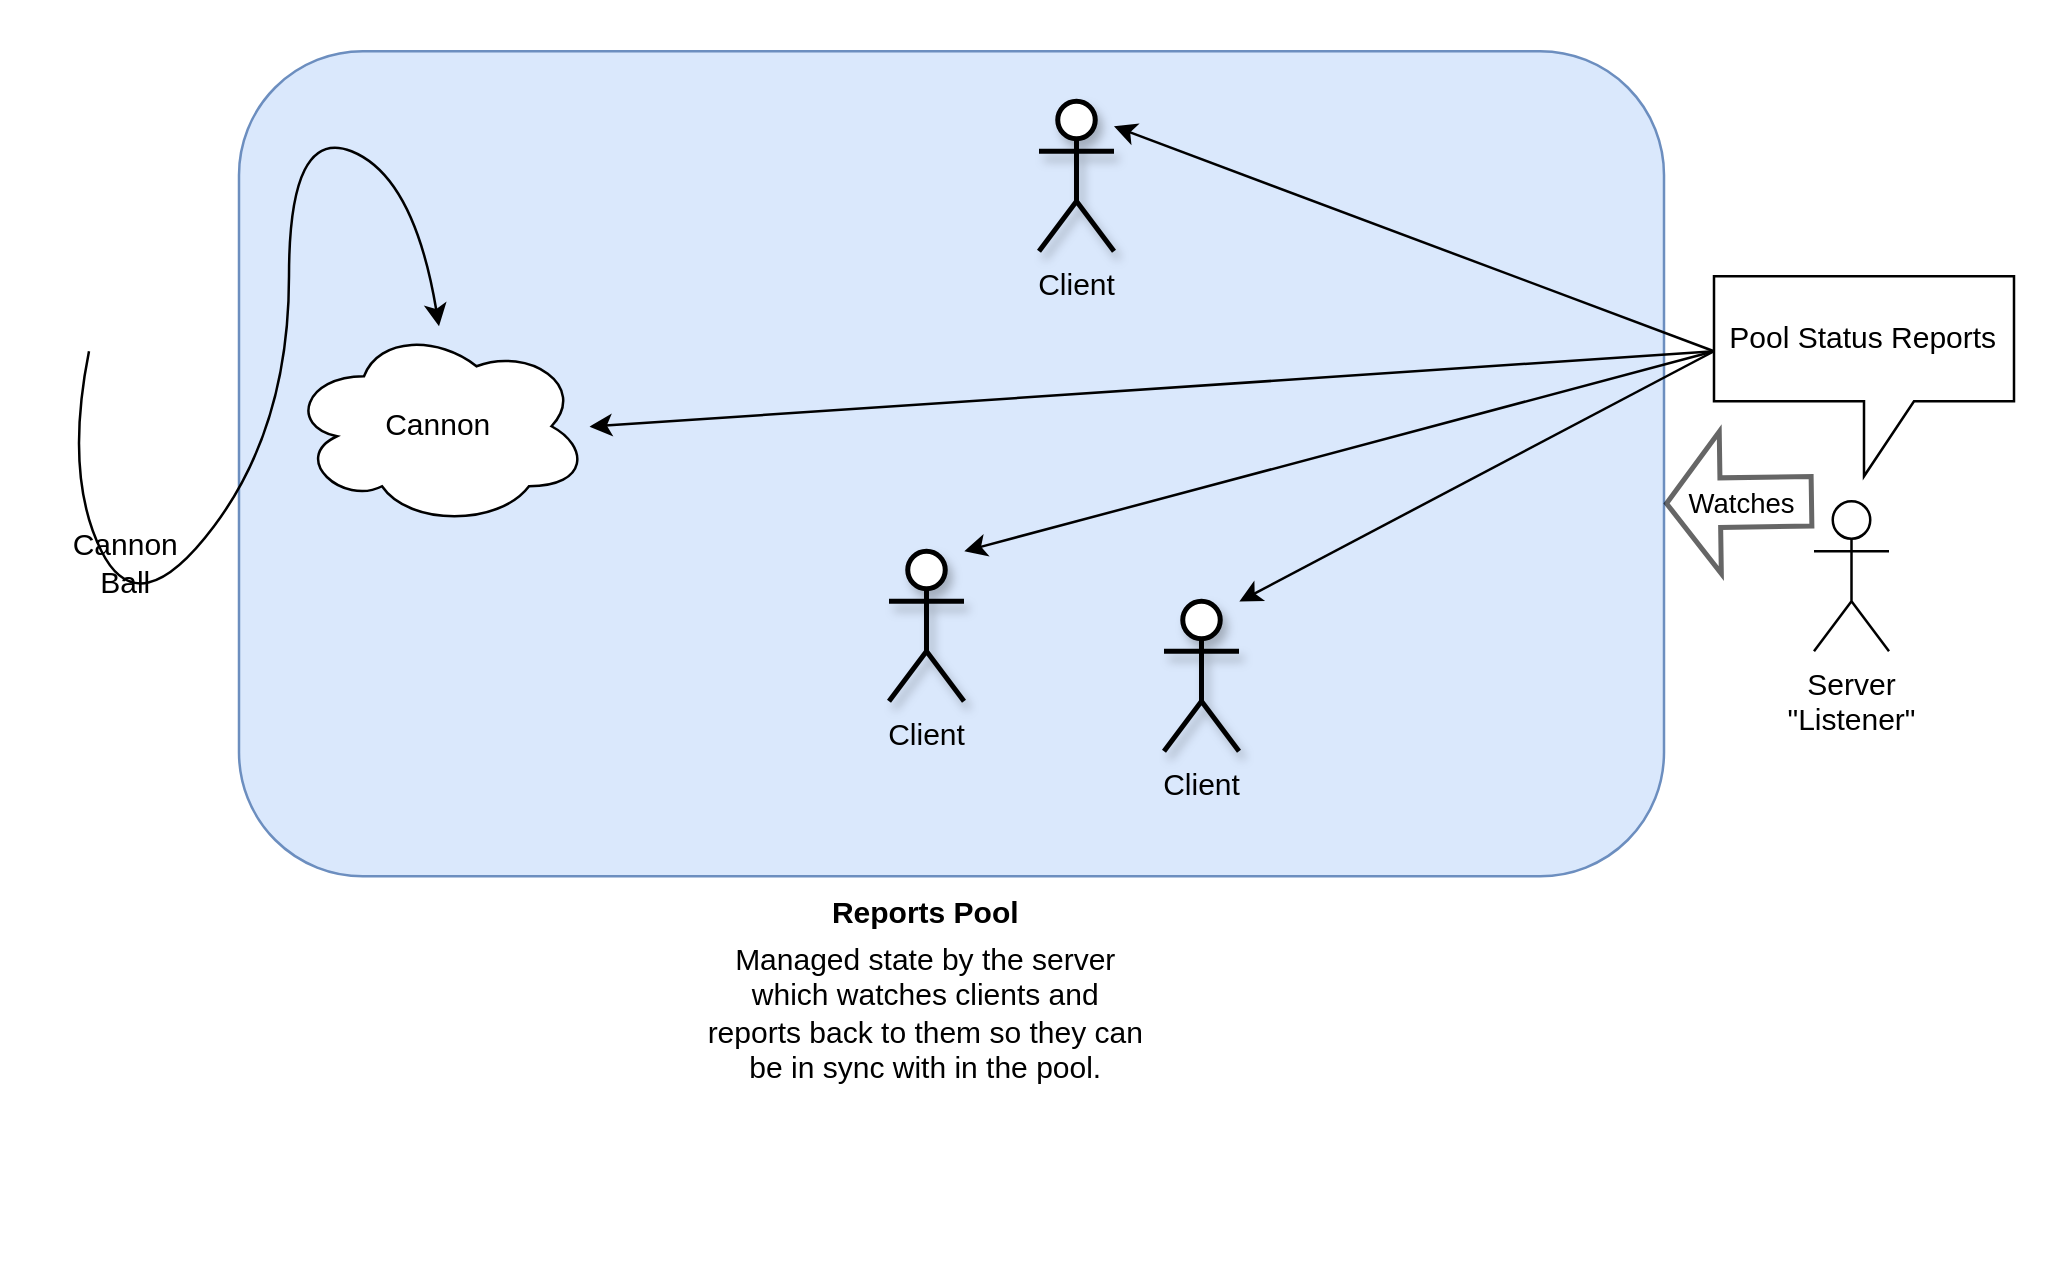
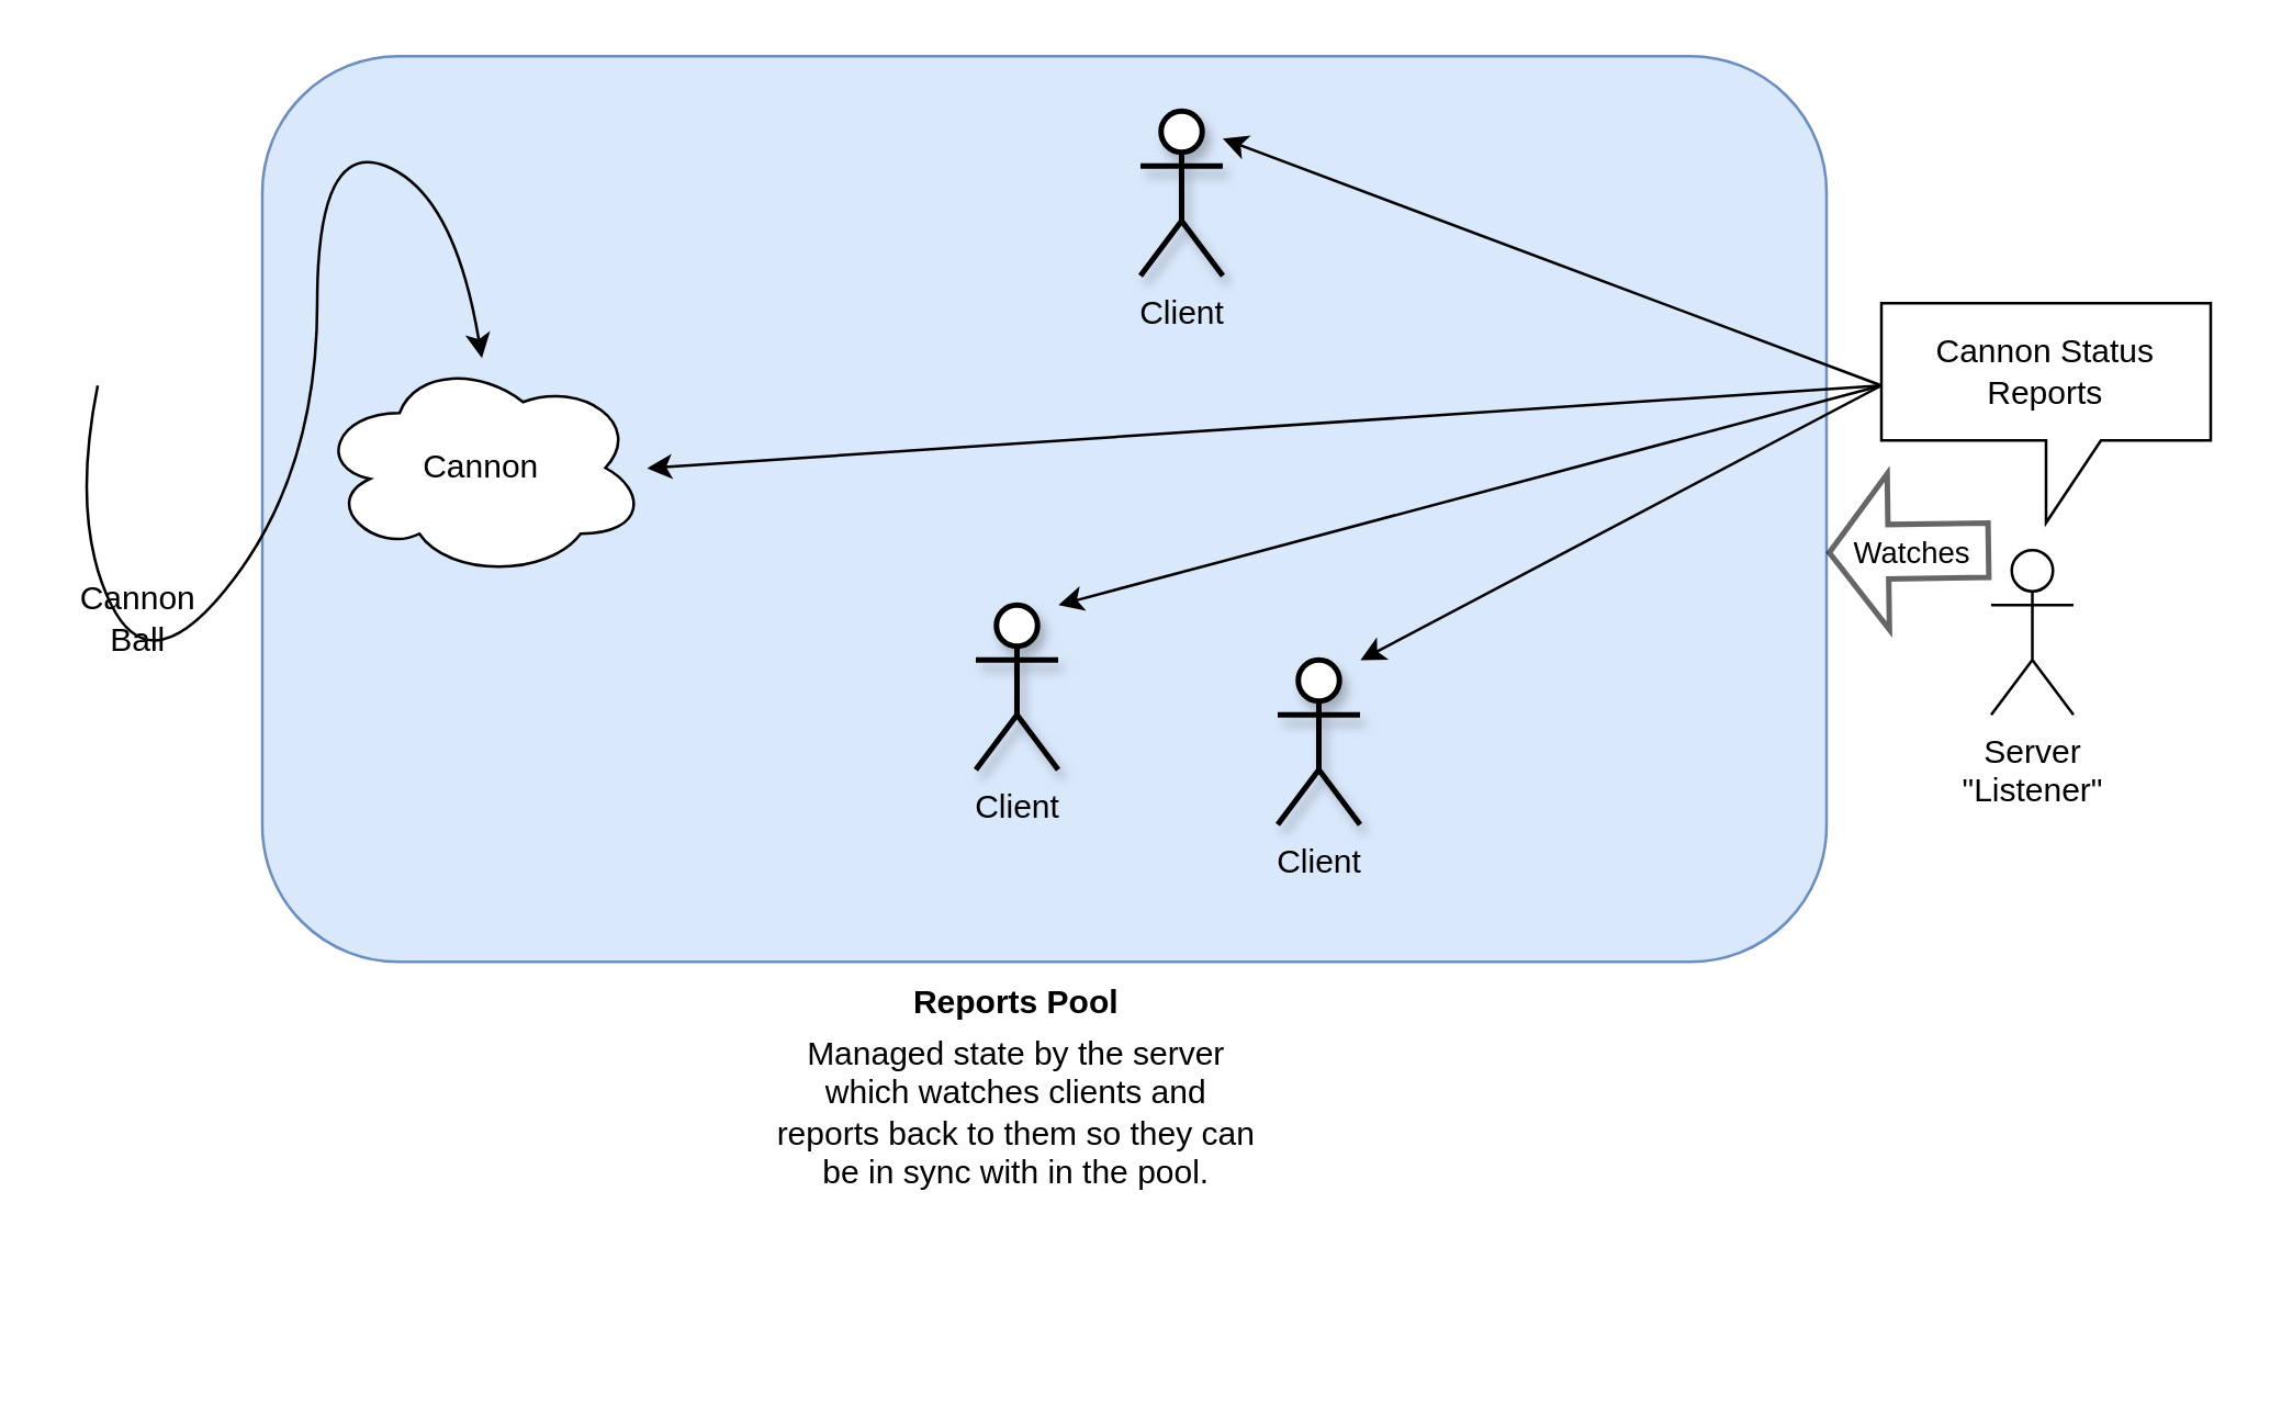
  <mxCell id="0" />
  <mxCell id="1" parent="0" />
  <mxCell id="2" value="" style="rounded=1;whiteSpace=wrap;html=1;fillColor=#dae8fc;strokeColor=#6c8ebf;" vertex="1" parent="1"><mxGeometry x="95" y="20" width="570" height="330" as="geometry" /></mxCell>
  <mxCell id="3" value="Server&lt;br&gt;&quot;Listener&quot;" style="shape=umlActor;verticalLabelPosition=bottom;verticalAlign=top;html=1;outlineConnect=0;" vertex="1" parent="1"><mxGeometry x="725" y="200" width="30" height="60" as="geometry" /></mxCell>
  <mxCell id="4" value="Client" style="shape=umlActor;verticalLabelPosition=bottom;verticalAlign=top;html=1;outlineConnect=0;strokeWidth=2;perimeterSpacing=2;shadow=1;movable=1;resizable=1;rotatable=1;deletable=1;editable=1;locked=0;connectable=1;points=[[0,0.333,0,0,0],[0.25,0.1,0,0,0],[0.5,0,0,0,0],[0.5,0.5,0,0,0],[0.75,0.1,0,0,0],[1,0.333,0,0,0]];" vertex="1" parent="1"><mxGeometry x="415" y="40" width="30" height="60" as="geometry" /></mxCell>
  <mxCell id="5" value="Client" style="shape=umlActor;verticalLabelPosition=bottom;verticalAlign=top;html=1;outlineConnect=0;strokeWidth=2;perimeterSpacing=2;shadow=1;movable=1;resizable=1;rotatable=1;deletable=1;editable=1;locked=0;connectable=1;points=[[0,0.333,0,0,0],[0.25,0.1,0,0,0],[0.5,0,0,0,0],[0.5,0.5,0,0,0],[0.75,0.1,0,0,0],[1,0.333,0,0,0]];" vertex="1" parent="1"><mxGeometry x="355" y="220" width="30" height="60" as="geometry" /></mxCell>
  <mxCell id="6" value="Client" style="shape=umlActor;verticalLabelPosition=bottom;verticalAlign=top;html=1;outlineConnect=0;strokeWidth=2;perimeterSpacing=2;shadow=1;movable=1;resizable=1;rotatable=1;deletable=1;editable=1;locked=0;connectable=1;points=[[0,0.333,0,0,0],[0.25,0.1,0,0,0],[0.5,0,0,0,0],[0.5,0.5,0,0,0],[0.75,0.1,0,0,0],[1,0.333,0,0,0]];" vertex="1" parent="1"><mxGeometry x="465" y="240" width="30" height="60" as="geometry" /></mxCell>
  <mxCell id="7" value="" style="endArrow=none;startArrow=classic;html=1;rounded=0;exitX=0.509;exitY=0.606;exitDx=0;exitDy=0;exitPerimeter=0;strokeColor=default;align=center;verticalAlign=middle;fontFamily=Helvetica;fontSize=11;fontColor=default;labelBackgroundColor=default;endFill=0;" edge="1" parent="1" source="2"><mxGeometry width="50" height="50" relative="1" as="geometry"><mxPoint x="555" y="110" as="sourcePoint" /><mxPoint x="685" y="140" as="targetPoint" /></mxGeometry></mxCell>
  <mxCell id="8" value="" style="endArrow=none;startArrow=classic;html=1;rounded=0;exitX=0.702;exitY=0.667;exitDx=0;exitDy=0;exitPerimeter=0;endFill=0;" edge="1" parent="1" source="2"><mxGeometry width="50" height="50" relative="1" as="geometry"><mxPoint x="485" y="190" as="sourcePoint" /><mxPoint x="685" y="140" as="targetPoint" /></mxGeometry></mxCell>
  <mxCell id="9" value="" style="endArrow=none;startArrow=classic;html=1;rounded=0;exitX=0.246;exitY=0.455;exitDx=0;exitDy=0;exitPerimeter=0;strokeColor=default;align=center;verticalAlign=middle;fontFamily=Helvetica;fontSize=11;fontColor=default;labelBackgroundColor=default;endFill=0;" edge="1" parent="1" source="2"><mxGeometry width="50" height="50" relative="1" as="geometry"><mxPoint x="395" y="210" as="sourcePoint" /><mxPoint x="685" y="140" as="targetPoint" /></mxGeometry></mxCell>
  <mxCell id="10" value="" style="endArrow=none;startArrow=classic;html=1;rounded=0;exitX=0.614;exitY=0.091;exitDx=0;exitDy=0;exitPerimeter=0;strokeColor=default;align=center;verticalAlign=middle;fontFamily=Helvetica;fontSize=11;fontColor=default;labelBackgroundColor=default;endFill=0;" edge="1" parent="1" source="2"><mxGeometry width="50" height="50" relative="1" as="geometry"><mxPoint x="675" y="90" as="sourcePoint" /><mxPoint x="685" y="140" as="targetPoint" /></mxGeometry></mxCell>
  <mxCell id="11" value="" style="curved=1;endArrow=classic;html=1;rounded=0;" edge="1" parent="1"><mxGeometry width="50" height="50" relative="1" as="geometry"><mxPoint x="35" y="140" as="sourcePoint" /><mxPoint x="175" y="130" as="targetPoint" /><Array as="points"><mxPoint x="25" y="190" /><mxPoint x="55" y="250" /><mxPoint x="115" y="170" /><mxPoint x="115" y="50" /><mxPoint x="165" y="70" /></Array></mxGeometry></mxCell>
  <mxCell id="12" value="Cannon" style="ellipse;shape=cloud;whiteSpace=wrap;html=1;" vertex="1" parent="1"><mxGeometry x="115" y="130" width="120" height="80" as="geometry" /></mxCell>
  <mxCell id="13" value="&lt;div&gt;Cannon&lt;/div&gt;&lt;div&gt;Ball&lt;br&gt;&lt;/div&gt;" style="text;html=1;align=center;verticalAlign=middle;whiteSpace=wrap;rounded=0;" vertex="1" parent="1"><mxGeometry x="20" y="210" width="60" height="30" as="geometry" /></mxCell>
  <mxCell id="14" value="&lt;b&gt;Reports Pool&lt;/b&gt;" style="text;html=1;align=center;verticalAlign=middle;whiteSpace=wrap;rounded=0;" vertex="1" parent="1"><mxGeometry x="275" y="350" width="190" height="30" as="geometry" /></mxCell>
  <mxCell id="15" value="&lt;div align=&quot;center&quot;&gt;Managed state by the server which watches clients and reports back to them so they can be in sync with in the pool.&lt;/div&gt;" style="text;html=1;whiteSpace=wrap;overflow=hidden;rounded=0;align=center;" vertex="1" parent="1"><mxGeometry x="280" y="370" width="180" height="120" as="geometry" /></mxCell>
- <mxCell id="16" value="Pool Status Reports" style="shape=callout;whiteSpace=wrap;html=1;perimeter=calloutPerimeter;" vertex="1" parent="1"><mxGeometry x="685" y="110" width="120" height="80" as="geometry" /></mxCell>
+ <mxCell id="16" value="Cannon Status Reports" style="shape=callout;whiteSpace=wrap;html=1;perimeter=calloutPerimeter;" vertex="1" parent="1"><mxGeometry x="685" y="110" width="120" height="80" as="geometry" /></mxCell>
  <mxCell id="17" value="" style="shape=flexArrow;endArrow=classic;html=1;rounded=0;entryX=0.998;entryY=0.536;entryDx=0;entryDy=0;entryPerimeter=0;strokeWidth=2;opacity=60;endWidth=34.902;endSize=6.506;width=18.824;" edge="1" parent="1"><mxGeometry width="50" height="50" relative="1" as="geometry"><mxPoint x="725" y="200" as="sourcePoint" /><mxPoint x="665" y="200.88" as="targetPoint" /></mxGeometry></mxCell>
  <mxCell id="18" value="Watches" style="edgeLabel;html=1;align=center;verticalAlign=middle;resizable=0;points=[];" vertex="1" connectable="0" parent="17"><mxGeometry x="0.036" y="-1" relative="1" as="geometry"><mxPoint x="2" y="1" as="offset" /></mxGeometry></mxCell>
